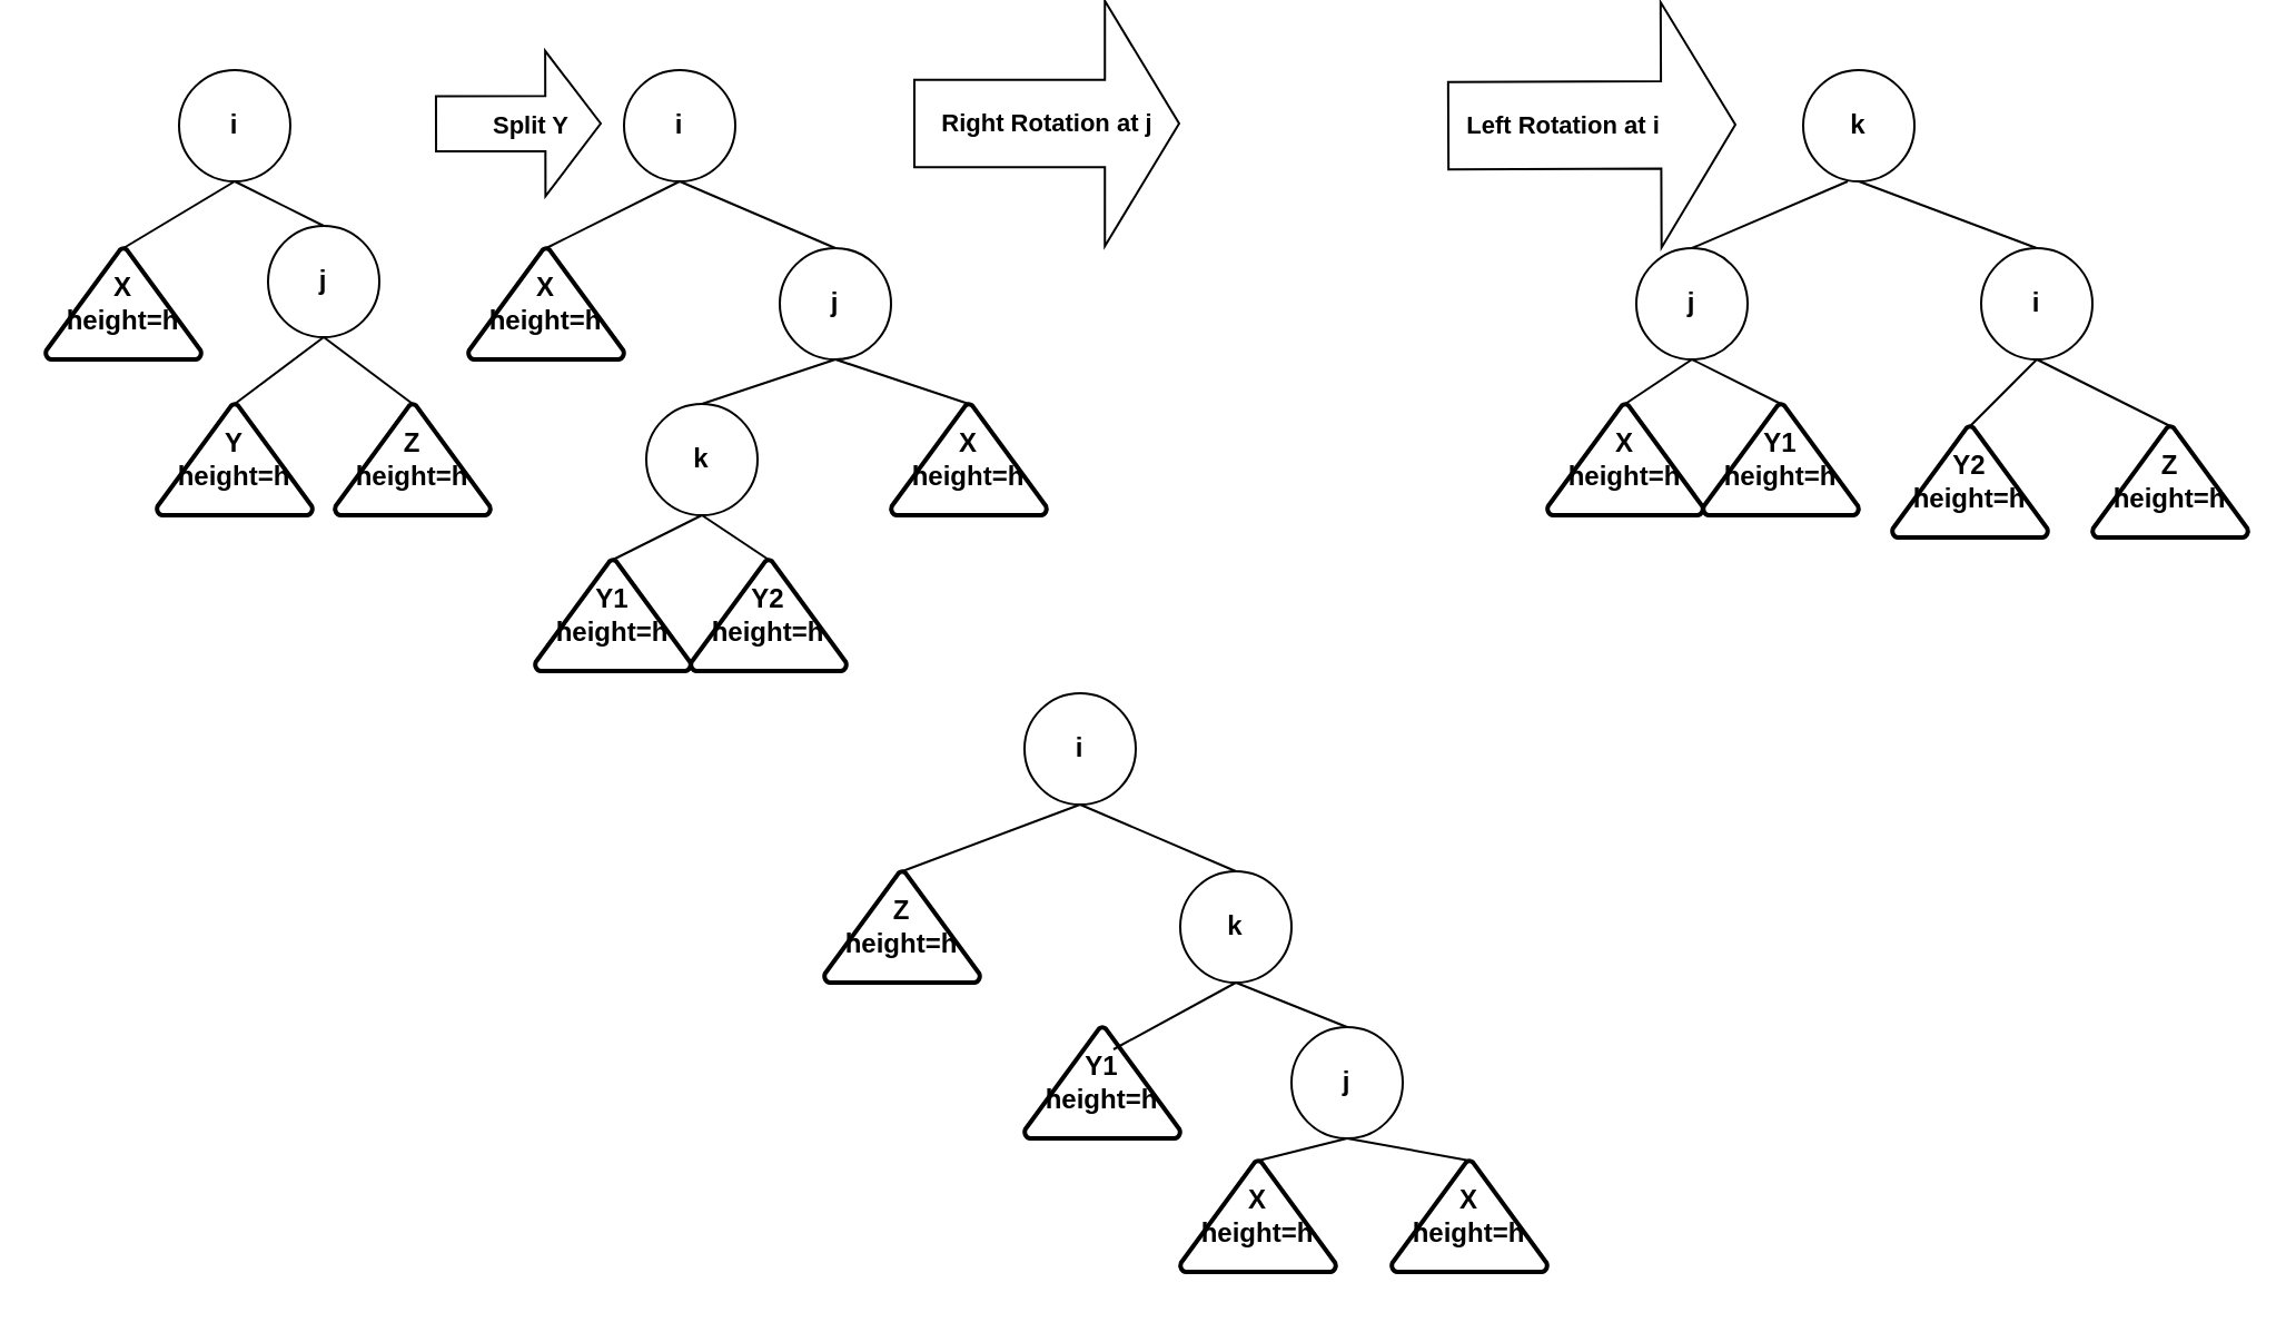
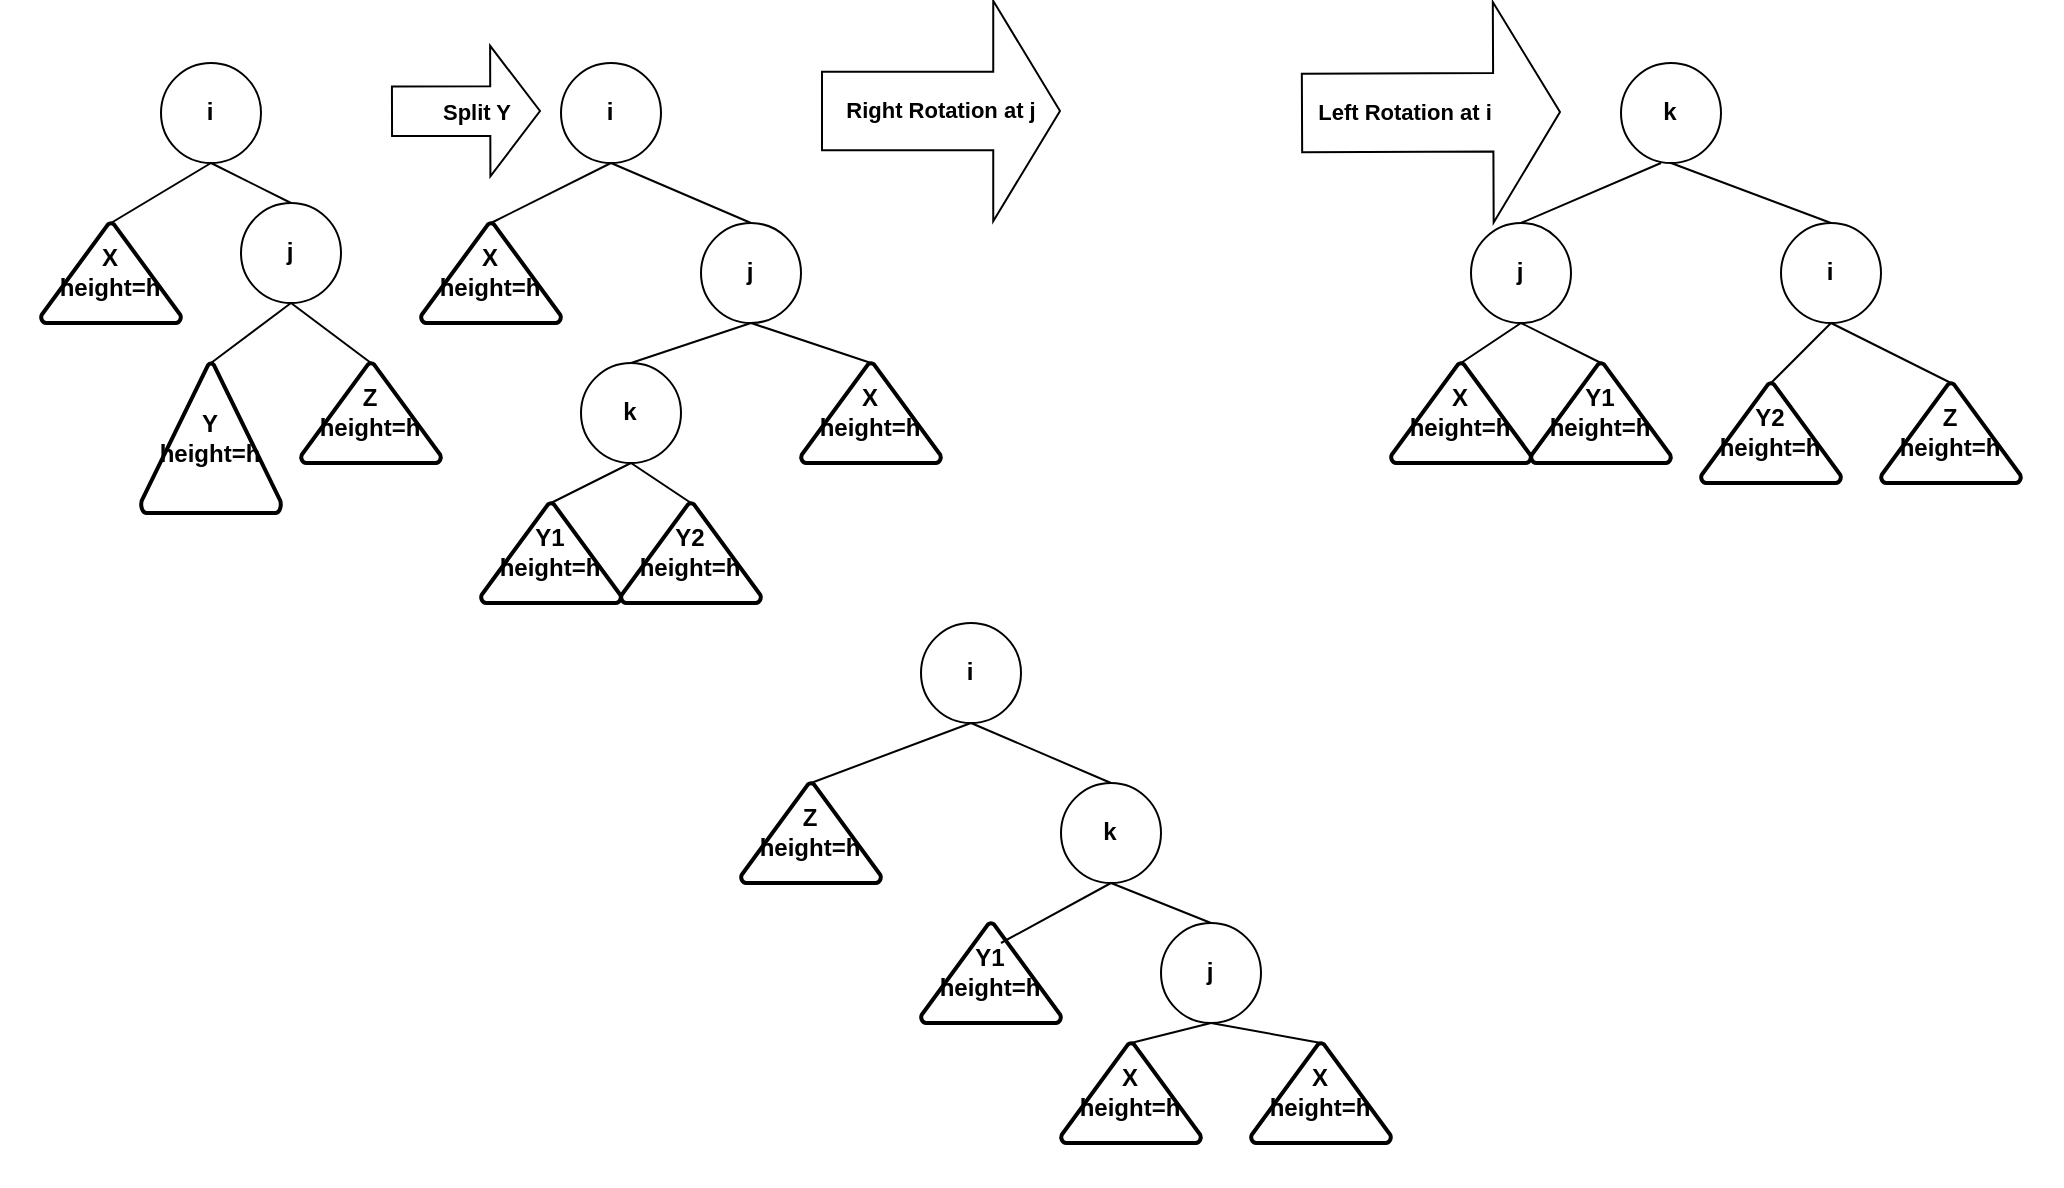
  <mxCell id="0" />
  <mxCell id="1" parent="0" />
  <mxCell id="2" value="&lt;b&gt;i&lt;/b&gt;" style="ellipse;whiteSpace=wrap;html=1;" vertex="1" parent="1"><mxGeometry x="80" y="20" width="50" height="50" as="geometry" /></mxCell>
  <mxCell id="3" value="&lt;b&gt;j&lt;/b&gt;" style="ellipse;whiteSpace=wrap;html=1;" vertex="1" parent="1"><mxGeometry x="120" y="90" width="50" height="50" as="geometry" /></mxCell>
- <mxCell id="4" value="&lt;b&gt;Y&lt;br&gt;height=h&lt;br&gt;&lt;/b&gt;" style="strokeWidth=2;html=1;shape=mxgraph.flowchart.extract_or_measurement;whiteSpace=wrap;" vertex="1" parent="1"><mxGeometry x="70" y="170" width="70" height="50" as="geometry" /></mxCell>
+ <mxCell id="4" value="&lt;b&gt;Y&lt;br&gt;height=h&lt;br&gt;&lt;/b&gt;" style="strokeWidth=2;html=1;shape=mxgraph.flowchart.extract_or_measurement;whiteSpace=wrap;" vertex="1" parent="1"><mxGeometry x="70" y="170" width="70" height="75" as="geometry" /></mxCell>
  <mxCell id="5" value="&lt;b&gt;Z&lt;br&gt;height=h&lt;br&gt;&lt;/b&gt;" style="strokeWidth=2;html=1;shape=mxgraph.flowchart.extract_or_measurement;whiteSpace=wrap;" vertex="1" parent="1"><mxGeometry x="150" y="170" width="70" height="50" as="geometry" /></mxCell>
  <mxCell id="6" value="&lt;b&gt;X&lt;br&gt;height=h&lt;br&gt;&lt;/b&gt;" style="strokeWidth=2;html=1;shape=mxgraph.flowchart.extract_or_measurement;whiteSpace=wrap;" vertex="1" parent="1"><mxGeometry x="20" y="100" width="70" height="50" as="geometry" /></mxCell>
  <mxCell id="7" value="" style="endArrow=none;html=1;rounded=0;entryX=0.5;entryY=1;entryDx=0;entryDy=0;exitX=0.5;exitY=0;exitDx=0;exitDy=0;" edge="1" parent="1" source="3" target="2"><mxGeometry width="50" height="50" relative="1" as="geometry"><mxPoint x="370" y="240" as="sourcePoint" /><mxPoint x="420" y="190" as="targetPoint" /></mxGeometry></mxCell>
  <mxCell id="8" value="" style="endArrow=none;html=1;rounded=0;entryX=0.5;entryY=1;entryDx=0;entryDy=0;exitX=0.5;exitY=0;exitDx=0;exitDy=0;exitPerimeter=0;" edge="1" parent="1" source="6" target="2"><mxGeometry width="50" height="50" relative="1" as="geometry"><mxPoint x="190" y="100" as="sourcePoint" /><mxPoint x="420" y="190" as="targetPoint" /></mxGeometry></mxCell>
  <mxCell id="9" value="" style="endArrow=none;html=1;rounded=0;entryX=0.5;entryY=1;entryDx=0;entryDy=0;exitX=0.5;exitY=0;exitDx=0;exitDy=0;exitPerimeter=0;" edge="1" parent="1" source="4" target="3"><mxGeometry width="50" height="50" relative="1" as="geometry"><mxPoint x="250" y="180" as="sourcePoint" /><mxPoint x="300" y="130" as="targetPoint" /></mxGeometry></mxCell>
  <mxCell id="10" value="" style="endArrow=none;html=1;rounded=0;entryX=0.5;entryY=1;entryDx=0;entryDy=0;exitX=0.5;exitY=0;exitDx=0;exitDy=0;exitPerimeter=0;" edge="1" parent="1" source="5" target="3"><mxGeometry width="50" height="50" relative="1" as="geometry"><mxPoint x="250" y="180" as="sourcePoint" /><mxPoint x="300" y="130" as="targetPoint" /></mxGeometry></mxCell>
  <mxCell id="11" value="&lt;b&gt;i&lt;/b&gt;" style="ellipse;whiteSpace=wrap;html=1;" vertex="1" parent="1"><mxGeometry x="280" y="20" width="50" height="50" as="geometry" /></mxCell>
  <mxCell id="12" value="&lt;b&gt;j&lt;/b&gt;" style="ellipse;whiteSpace=wrap;html=1;" vertex="1" parent="1"><mxGeometry x="350" y="100" width="50" height="50" as="geometry" /></mxCell>
  <mxCell id="13" value="&lt;b&gt;X&lt;br&gt;height=h&lt;br&gt;&lt;/b&gt;" style="strokeWidth=2;html=1;shape=mxgraph.flowchart.extract_or_measurement;whiteSpace=wrap;" vertex="1" parent="1"><mxGeometry x="400" y="170" width="70" height="50" as="geometry" /></mxCell>
  <mxCell id="14" value="&lt;b&gt;Y1&lt;br&gt;height=h&lt;br&gt;&lt;/b&gt;" style="strokeWidth=2;html=1;shape=mxgraph.flowchart.extract_or_measurement;whiteSpace=wrap;" vertex="1" parent="1"><mxGeometry x="240" y="240" width="70" height="50" as="geometry" /></mxCell>
  <mxCell id="15" value="&lt;b&gt;X&lt;br&gt;height=h&lt;br&gt;&lt;/b&gt;" style="strokeWidth=2;html=1;shape=mxgraph.flowchart.extract_or_measurement;whiteSpace=wrap;" vertex="1" parent="1"><mxGeometry x="210" y="100" width="70" height="50" as="geometry" /></mxCell>
  <mxCell id="16" value="" style="endArrow=none;html=1;rounded=0;entryX=0.5;entryY=1;entryDx=0;entryDy=0;exitX=0.5;exitY=0;exitDx=0;exitDy=0;" edge="1" parent="1" source="12" target="11"><mxGeometry width="50" height="50" relative="1" as="geometry"><mxPoint x="580" y="240" as="sourcePoint" /><mxPoint x="630" y="190" as="targetPoint" /></mxGeometry></mxCell>
  <mxCell id="17" value="" style="endArrow=none;html=1;rounded=0;entryX=0.5;entryY=1;entryDx=0;entryDy=0;exitX=0.5;exitY=0;exitDx=0;exitDy=0;exitPerimeter=0;" edge="1" parent="1" source="15" target="11"><mxGeometry width="50" height="50" relative="1" as="geometry"><mxPoint x="400" y="100" as="sourcePoint" /><mxPoint x="630" y="190" as="targetPoint" /></mxGeometry></mxCell>
  <mxCell id="18" value="" style="endArrow=none;html=1;rounded=0;entryX=0.5;entryY=1;entryDx=0;entryDy=0;exitX=0.5;exitY=0;exitDx=0;exitDy=0;exitPerimeter=0;" edge="1" parent="1" source="13" target="12"><mxGeometry width="50" height="50" relative="1" as="geometry"><mxPoint x="480" y="190" as="sourcePoint" /><mxPoint x="530" y="140" as="targetPoint" /></mxGeometry></mxCell>
  <mxCell id="19" value="" style="endArrow=none;html=1;rounded=0;entryX=0.5;entryY=1;entryDx=0;entryDy=0;exitX=0.5;exitY=0;exitDx=0;exitDy=0;" edge="1" parent="1" source="20" target="12"><mxGeometry width="50" height="50" relative="1" as="geometry"><mxPoint x="480" y="190" as="sourcePoint" /><mxPoint x="530" y="140" as="targetPoint" /></mxGeometry></mxCell>
  <mxCell id="20" value="&lt;b&gt;k&lt;/b&gt;" style="ellipse;whiteSpace=wrap;html=1;" vertex="1" parent="1"><mxGeometry x="290" y="170" width="50" height="50" as="geometry" /></mxCell>
  <mxCell id="21" value="&lt;b&gt;Y2&lt;br&gt;height=h&lt;br&gt;&lt;/b&gt;" style="strokeWidth=2;html=1;shape=mxgraph.flowchart.extract_or_measurement;whiteSpace=wrap;" vertex="1" parent="1"><mxGeometry x="310" y="240" width="70" height="50" as="geometry" /></mxCell>
  <mxCell id="22" value="" style="endArrow=none;html=1;rounded=0;entryX=0.5;entryY=1;entryDx=0;entryDy=0;exitX=0.5;exitY=0;exitDx=0;exitDy=0;exitPerimeter=0;" edge="1" parent="1" source="14" target="20"><mxGeometry width="50" height="50" relative="1" as="geometry"><mxPoint x="340" y="250" as="sourcePoint" /><mxPoint x="390" y="200" as="targetPoint" /></mxGeometry></mxCell>
  <mxCell id="23" value="" style="endArrow=none;html=1;rounded=0;entryX=0.5;entryY=1;entryDx=0;entryDy=0;exitX=0.5;exitY=0;exitDx=0;exitDy=0;exitPerimeter=0;" edge="1" parent="1" source="21" target="20"><mxGeometry width="50" height="50" relative="1" as="geometry"><mxPoint x="340" y="250" as="sourcePoint" /><mxPoint x="390" y="200" as="targetPoint" /></mxGeometry></mxCell>
  <mxCell id="24" value="&lt;b&gt;i&lt;/b&gt;" style="ellipse;whiteSpace=wrap;html=1;" vertex="1" parent="1"><mxGeometry x="460" y="300" width="50" height="50" as="geometry" /></mxCell>
  <mxCell id="25" value="&lt;b&gt;j&lt;/b&gt;" style="ellipse;whiteSpace=wrap;html=1;" vertex="1" parent="1"><mxGeometry x="580" y="450" width="50" height="50" as="geometry" /></mxCell>
  <mxCell id="26" value="&lt;b&gt;X&lt;br&gt;height=h&lt;br&gt;&lt;/b&gt;" style="strokeWidth=2;html=1;shape=mxgraph.flowchart.extract_or_measurement;whiteSpace=wrap;" vertex="1" parent="1"><mxGeometry x="530" y="510" width="70" height="50" as="geometry" /></mxCell>
  <mxCell id="27" value="&lt;b&gt;X&lt;br&gt;height=h&lt;br&gt;&lt;/b&gt;" style="strokeWidth=2;html=1;shape=mxgraph.flowchart.extract_or_measurement;whiteSpace=wrap;" vertex="1" parent="1"><mxGeometry x="625" y="510" width="70" height="50" as="geometry" /></mxCell>
  <mxCell id="28" value="&lt;b&gt;Z&lt;br&gt;height=h&lt;br&gt;&lt;/b&gt;" style="strokeWidth=2;html=1;shape=mxgraph.flowchart.extract_or_measurement;whiteSpace=wrap;" vertex="1" parent="1"><mxGeometry x="370" y="380" width="70" height="50" as="geometry" /></mxCell>
  <mxCell id="29" value="" style="endArrow=none;html=1;rounded=0;entryX=0.5;entryY=1;entryDx=0;entryDy=0;exitX=0.5;exitY=0;exitDx=0;exitDy=0;" edge="1" parent="1" target="24" source="33"><mxGeometry width="50" height="50" relative="1" as="geometry"><mxPoint x="440" y="390" as="sourcePoint" /><mxPoint x="780" y="470" as="targetPoint" /></mxGeometry></mxCell>
  <mxCell id="30" value="" style="endArrow=none;html=1;rounded=0;entryX=0.5;entryY=1;entryDx=0;entryDy=0;exitX=0.5;exitY=0;exitDx=0;exitDy=0;exitPerimeter=0;" edge="1" parent="1" target="24" source="28"><mxGeometry width="50" height="50" relative="1" as="geometry"><mxPoint x="545" y="380" as="sourcePoint" /><mxPoint x="780" y="470" as="targetPoint" /></mxGeometry></mxCell>
  <mxCell id="31" value="" style="endArrow=none;html=1;rounded=0;exitX=0.5;exitY=0;exitDx=0;exitDy=0;exitPerimeter=0;entryX=0.5;entryY=1;entryDx=0;entryDy=0;" edge="1" parent="1" source="26" target="25"><mxGeometry width="50" height="50" relative="1" as="geometry"><mxPoint x="450" y="340" as="sourcePoint" /><mxPoint x="535" y="540" as="targetPoint" /></mxGeometry></mxCell>
  <mxCell id="32" value="" style="endArrow=none;html=1;rounded=0;entryX=0.5;entryY=0;entryDx=0;entryDy=0;exitX=0.5;exitY=1;exitDx=0;exitDy=0;" edge="1" parent="1" target="25" source="33"><mxGeometry width="50" height="50" relative="1" as="geometry"><mxPoint x="400" y="230" as="sourcePoint" /><mxPoint x="550" y="240" as="targetPoint" /></mxGeometry></mxCell>
  <mxCell id="33" value="&lt;b&gt;k&lt;/b&gt;" style="ellipse;whiteSpace=wrap;html=1;" vertex="1" parent="1"><mxGeometry x="530" y="380" width="50" height="50" as="geometry" /></mxCell>
  <mxCell id="34" value="&lt;b&gt;Y1&lt;br&gt;height=h&lt;br&gt;&lt;/b&gt;" style="strokeWidth=2;html=1;shape=mxgraph.flowchart.extract_or_measurement;whiteSpace=wrap;" vertex="1" parent="1"><mxGeometry x="460" y="450" width="70" height="50" as="geometry" /></mxCell>
  <mxCell id="35" value="" style="endArrow=none;html=1;rounded=0;entryX=0.5;entryY=1;entryDx=0;entryDy=0;exitX=0.5;exitY=0;exitDx=0;exitDy=0;exitPerimeter=0;" edge="1" parent="1" source="27" target="25"><mxGeometry width="50" height="50" relative="1" as="geometry"><mxPoint x="360" y="340" as="sourcePoint" /><mxPoint x="410" y="290" as="targetPoint" /></mxGeometry></mxCell>
  <mxCell id="36" value="" style="endArrow=none;html=1;rounded=0;entryX=0.5;entryY=1;entryDx=0;entryDy=0;exitX=0.5;exitY=0;exitDx=0;exitDy=0;exitPerimeter=0;" edge="1" parent="1" target="33"><mxGeometry width="50" height="50" relative="1" as="geometry"><mxPoint x="500" y="460" as="sourcePoint" /><mxPoint x="440" y="440" as="targetPoint" /></mxGeometry></mxCell>
  <mxCell id="37" value="&lt;b&gt;i&lt;/b&gt;" style="ellipse;whiteSpace=wrap;html=1;" vertex="1" parent="1"><mxGeometry x="890" y="100" width="50" height="50" as="geometry" /></mxCell>
  <mxCell id="38" value="&lt;b&gt;j&lt;/b&gt;" style="ellipse;whiteSpace=wrap;html=1;" vertex="1" parent="1"><mxGeometry x="735" y="100" width="50" height="50" as="geometry" /></mxCell>
  <mxCell id="39" value="&lt;b&gt;X&lt;br&gt;height=h&lt;br&gt;&lt;/b&gt;" style="strokeWidth=2;html=1;shape=mxgraph.flowchart.extract_or_measurement;whiteSpace=wrap;" vertex="1" parent="1"><mxGeometry x="695" y="170" width="70" height="50" as="geometry" /></mxCell>
  <mxCell id="40" value="&lt;b&gt;Y1&lt;br&gt;height=h&lt;br&gt;&lt;/b&gt;" style="strokeWidth=2;html=1;shape=mxgraph.flowchart.extract_or_measurement;whiteSpace=wrap;" vertex="1" parent="1"><mxGeometry x="765" y="170" width="70" height="50" as="geometry" /></mxCell>
  <mxCell id="41" value="&lt;b&gt;Z&lt;br&gt;height=h&lt;br&gt;&lt;/b&gt;" style="strokeWidth=2;html=1;shape=mxgraph.flowchart.extract_or_measurement;whiteSpace=wrap;" vertex="1" parent="1"><mxGeometry x="940" y="180" width="70" height="50" as="geometry" /></mxCell>
  <mxCell id="42" value="" style="endArrow=none;html=1;rounded=0;entryX=0.5;entryY=0;entryDx=0;entryDy=0;exitX=0.5;exitY=1;exitDx=0;exitDy=0;" edge="1" parent="1" source="46" target="37"><mxGeometry width="50" height="50" relative="1" as="geometry"><mxPoint x="740" y="110" as="sourcePoint" /><mxPoint x="1080" y="190" as="targetPoint" /></mxGeometry></mxCell>
  <mxCell id="43" value="" style="endArrow=none;html=1;rounded=0;entryX=0.5;entryY=1;entryDx=0;entryDy=0;exitX=0.5;exitY=0;exitDx=0;exitDy=0;exitPerimeter=0;" edge="1" parent="1" target="37"><mxGeometry width="50" height="50" relative="1" as="geometry"><mxPoint x="975" y="180" as="sourcePoint" /><mxPoint x="1210" y="270" as="targetPoint" /></mxGeometry></mxCell>
  <mxCell id="44" value="" style="endArrow=none;html=1;rounded=0;entryX=0.5;entryY=1;entryDx=0;entryDy=0;exitX=0.5;exitY=0;exitDx=0;exitDy=0;exitPerimeter=0;" edge="1" parent="1" source="39" target="38"><mxGeometry width="50" height="50" relative="1" as="geometry"><mxPoint x="865" y="190" as="sourcePoint" /><mxPoint x="915" y="140" as="targetPoint" /></mxGeometry></mxCell>
  <mxCell id="45" value="" style="endArrow=none;html=1;rounded=0;entryX=0.5;entryY=0;entryDx=0;entryDy=0;" edge="1" parent="1" target="38"><mxGeometry width="50" height="50" relative="1" as="geometry"><mxPoint x="830" y="70" as="sourcePoint" /><mxPoint x="890" y="170" as="targetPoint" /></mxGeometry></mxCell>
  <mxCell id="46" value="&lt;b&gt;k&lt;/b&gt;" style="ellipse;whiteSpace=wrap;html=1;" vertex="1" parent="1"><mxGeometry x="810" y="20" width="50" height="50" as="geometry" /></mxCell>
  <mxCell id="47" value="&lt;b&gt;Y2&lt;br&gt;height=h&lt;br&gt;&lt;/b&gt;" style="strokeWidth=2;html=1;shape=mxgraph.flowchart.extract_or_measurement;whiteSpace=wrap;" vertex="1" parent="1"><mxGeometry x="850" y="180" width="70" height="50" as="geometry" /></mxCell>
  <mxCell id="48" value="" style="endArrow=none;html=1;rounded=0;entryX=0.5;entryY=1;entryDx=0;entryDy=0;exitX=0.5;exitY=0;exitDx=0;exitDy=0;exitPerimeter=0;" edge="1" parent="1" source="40" target="38"><mxGeometry width="50" height="50" relative="1" as="geometry"><mxPoint x="775" y="190" as="sourcePoint" /><mxPoint x="825" y="140" as="targetPoint" /></mxGeometry></mxCell>
  <mxCell id="49" value="" style="endArrow=none;html=1;rounded=0;entryX=0.5;entryY=1;entryDx=0;entryDy=0;exitX=0.5;exitY=0;exitDx=0;exitDy=0;exitPerimeter=0;" edge="1" parent="1" source="47" target="37"><mxGeometry width="50" height="50" relative="1" as="geometry"><mxPoint x="830" y="140" as="sourcePoint" /><mxPoint x="770" y="120" as="targetPoint" /></mxGeometry></mxCell>
  <mxCell id="50" value="" style="shape=flexArrow;endArrow=classic;html=1;rounded=0;endWidth=39.524;endSize=7.957;width=24.762;" edge="1" parent="1"><mxGeometry width="50" height="50" relative="1" as="geometry"><mxPoint x="195" y="44.17" as="sourcePoint" /><mxPoint x="270" y="44" as="targetPoint" /></mxGeometry></mxCell>
  <mxCell id="51" value="&lt;b&gt;Split Y&lt;/b&gt;" style="edgeLabel;html=1;align=center;verticalAlign=middle;resizable=0;points=[];" vertex="1" connectable="0" parent="50"><mxGeometry x="0.155" relative="1" as="geometry"><mxPoint as="offset" /></mxGeometry></mxCell>
  <mxCell id="52" value="&lt;b&gt;Right Rotation at j&lt;/b&gt;" style="shape=flexArrow;endArrow=classic;html=1;rounded=0;endWidth=70;endSize=10.792;width=39.167;" edge="1" parent="1"><mxGeometry width="50" height="50" relative="1" as="geometry"><mxPoint x="410" y="44" as="sourcePoint" /><mxPoint x="530" y="44" as="targetPoint" /><mxPoint as="offset" /></mxGeometry></mxCell>
  <mxCell id="53" value="&lt;b&gt;Left Rotation at i&lt;/b&gt;" style="shape=flexArrow;endArrow=classic;html=1;rounded=0;endWidth=70;endSize=10.792;width=39.167;" edge="1" parent="1"><mxGeometry x="-0.2" width="50" height="50" relative="1" as="geometry"><mxPoint x="650" y="45" as="sourcePoint" /><mxPoint x="780" y="44.5" as="targetPoint" /><mxPoint as="offset" /></mxGeometry></mxCell>
